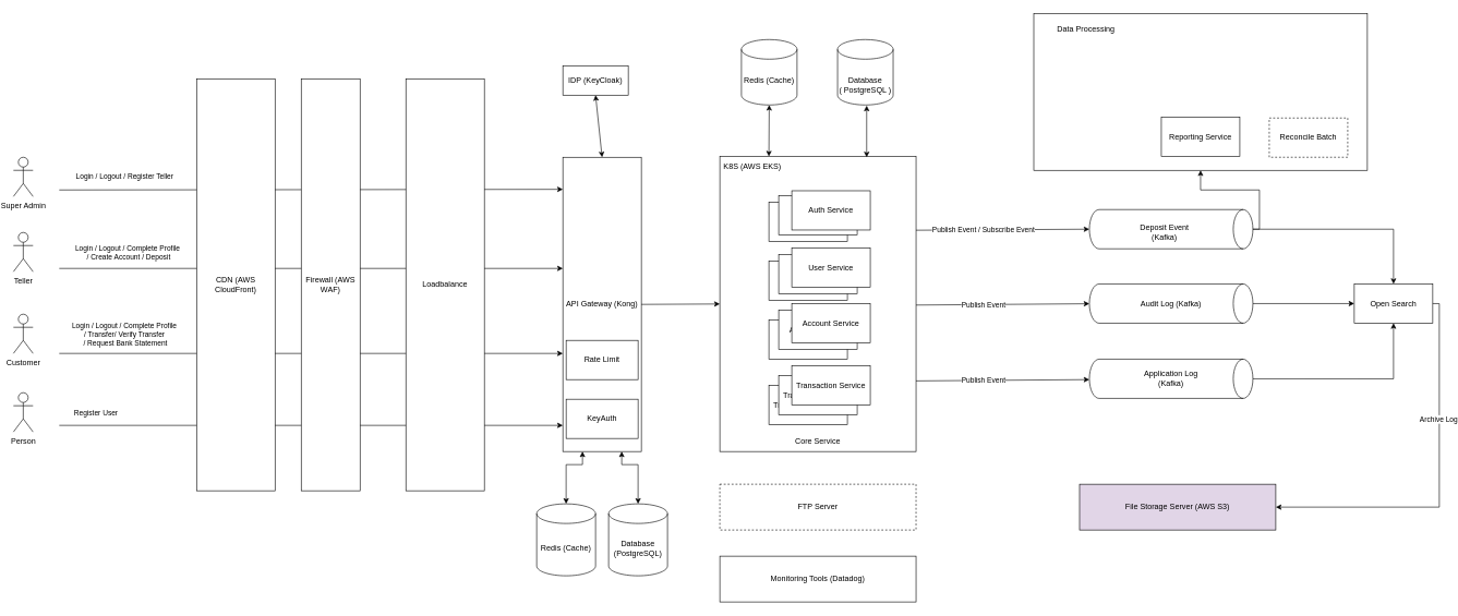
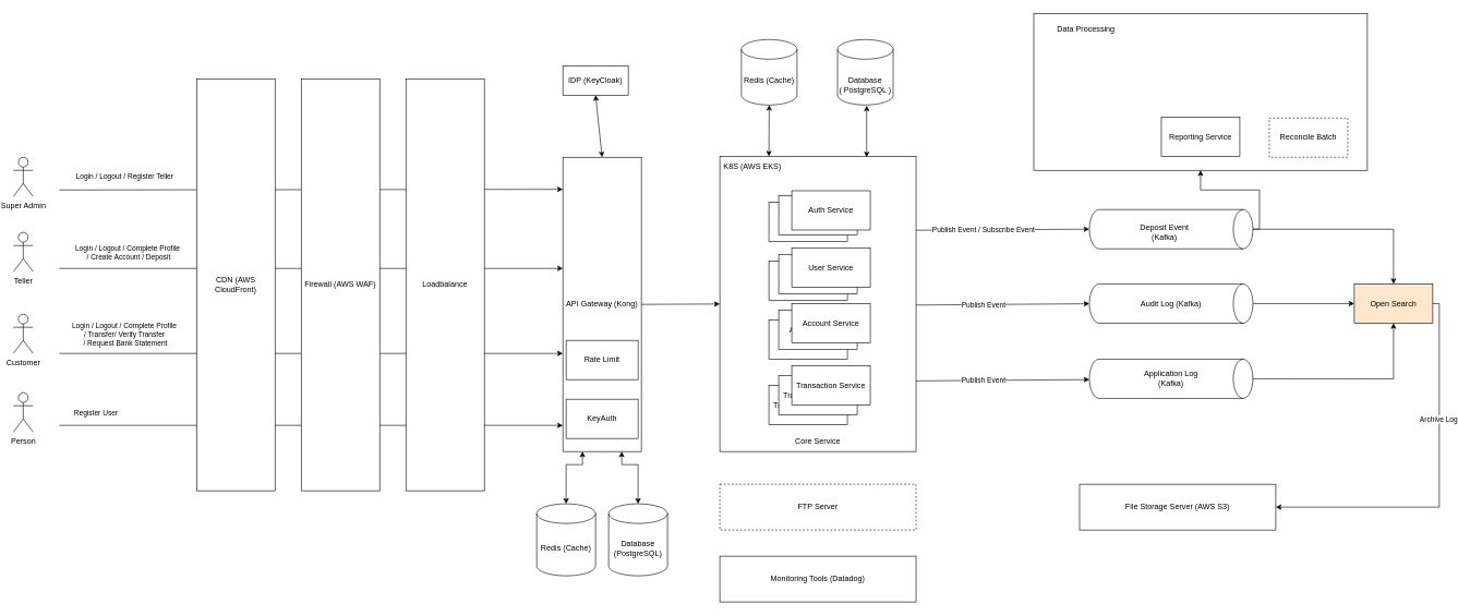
  <mxCell id="0" />
  <mxCell id="1" parent="0" />
  <mxCell id="2" value="" style="rounded=0;whiteSpace=wrap;html=1;" vertex="1" parent="1"><mxGeometry x="1580" y="20" width="510" height="240" as="geometry" /></mxCell>
  <mxCell id="3" value="" style="rounded=0;whiteSpace=wrap;html=1;" vertex="1" parent="1"><mxGeometry x="1100" y="238.75" width="300" height="451.25" as="geometry" /></mxCell>
  <mxCell id="4" value="Redis (Cache)" style="shape=cylinder3;whiteSpace=wrap;html=1;boundedLbl=1;backgroundOutline=1;size=15;" vertex="1" parent="1"><mxGeometry x="1133" y="60" width="85" height="100" as="geometry" /></mxCell>
  <mxCell id="5" value="API Gateway (Kong)" style="rounded=0;whiteSpace=wrap;html=1;" vertex="1" parent="1"><mxGeometry x="860" y="240" width="120" height="450" as="geometry" /></mxCell>
  <mxCell id="6" value="Auth Service" style="rounded=0;whiteSpace=wrap;html=1;" vertex="1" parent="1"><mxGeometry x="1175" y="308.75" width="120" height="60" as="geometry" /></mxCell>
  <mxCell id="7" value="&lt;div&gt;&lt;br&gt;&lt;/div&gt;&lt;div&gt;Database&lt;/div&gt;( PostgreSQL )" style="shape=cylinder3;whiteSpace=wrap;html=1;boundedLbl=1;backgroundOutline=1;size=15;" vertex="1" parent="1"><mxGeometry x="1280" y="60" width="85" height="100" as="geometry" /></mxCell>
  <mxCell id="8" value="IDP (KeyCloak)" style="rounded=0;whiteSpace=wrap;html=1;" vertex="1" parent="1"><mxGeometry x="860" y="100" width="100" height="45" as="geometry" /></mxCell>
  <mxCell id="9" value="User Service" style="rounded=0;whiteSpace=wrap;html=1;" vertex="1" parent="1"><mxGeometry x="1175" y="398.75" width="120" height="60" as="geometry" /></mxCell>
  <mxCell id="10" value="Account Service" style="rounded=0;whiteSpace=wrap;html=1;" vertex="1" parent="1"><mxGeometry x="1175" y="488.75" width="120" height="60" as="geometry" /></mxCell>
  <mxCell id="11" value="Transaction Service" style="rounded=0;whiteSpace=wrap;html=1;" vertex="1" parent="1"><mxGeometry x="1175" y="588.75" width="120" height="60" as="geometry" /></mxCell>
  <mxCell id="12" value="Reconcile Batch" style="rounded=0;whiteSpace=wrap;html=1;dashed=1;" vertex="1" parent="1"><mxGeometry x="1940" y="180" width="120" height="60" as="geometry" /></mxCell>
  <mxCell id="13" value="Reporting Service" style="rounded=0;whiteSpace=wrap;html=1;" vertex="1" parent="1"><mxGeometry x="1775" y="178.75" width="120" height="60" as="geometry" /></mxCell>
  <mxCell id="14" value="FTP Server" style="rounded=0;whiteSpace=wrap;html=1;dashed=1;" vertex="1" parent="1"><mxGeometry x="1100" y="740" width="300" height="70" as="geometry" /></mxCell>
- <mxCell id="15" value="Open Search" style="rounded=0;whiteSpace=wrap;html=1;" vertex="1" parent="1"><mxGeometry x="2070" y="433.75" width="120" height="60" as="geometry" /></mxCell>
+ <mxCell id="15" value="Open Search" style="rounded=0;whiteSpace=wrap;html=1;fillColor=#ffe6cc;" vertex="1" parent="1"><mxGeometry x="2070" y="433.75" width="120" height="60" as="geometry" /></mxCell>
  <mxCell id="16" value="Teller" style="shape=umlActor;verticalLabelPosition=bottom;verticalAlign=top;html=1;outlineConnect=0;" vertex="1" parent="1"><mxGeometry x="20" y="355" width="30" height="60" as="geometry" /></mxCell>
  <mxCell id="17" value="Person" style="shape=umlActor;verticalLabelPosition=bottom;verticalAlign=top;html=1;outlineConnect=0;" vertex="1" parent="1"><mxGeometry x="20" y="600" width="30" height="60" as="geometry" /></mxCell>
  <mxCell id="18" value="Super Admin" style="shape=umlActor;verticalLabelPosition=bottom;verticalAlign=top;html=1;outlineConnect=0;" vertex="1" parent="1"><mxGeometry x="20" y="240" width="30" height="60" as="geometry" /></mxCell>
  <mxCell id="19" value="Customer" style="shape=umlActor;verticalLabelPosition=bottom;verticalAlign=top;html=1;outlineConnect=0;" vertex="1" parent="1"><mxGeometry x="20" y="480" width="30" height="60" as="geometry" /></mxCell>
  <mxCell id="20" value="Rate Limit" style="rounded=0;whiteSpace=wrap;html=1;" vertex="1" parent="1"><mxGeometry x="865" y="520" width="110" height="60" as="geometry" /></mxCell>
  <mxCell id="21" value="KeyAuth" style="rounded=0;whiteSpace=wrap;html=1;" vertex="1" parent="1"><mxGeometry x="865" y="610" width="110" height="60" as="geometry" /></mxCell>
  <mxCell id="22" value="Redis (Cache)" style="shape=cylinder3;whiteSpace=wrap;html=1;boundedLbl=1;backgroundOutline=1;size=15;" vertex="1" parent="1"><mxGeometry x="820" y="770" width="90" height="110" as="geometry" /></mxCell>
  <mxCell id="23" value="Database&lt;br&gt;(PostgreSQL)" style="shape=cylinder3;whiteSpace=wrap;html=1;boundedLbl=1;backgroundOutline=1;size=15;" vertex="1" parent="1"><mxGeometry x="930" y="770" width="90" height="110" as="geometry" /></mxCell>
  <mxCell id="24" value="" style="endArrow=classic;startArrow=classic;html=1;rounded=0;exitX=0.5;exitY=0;exitDx=0;exitDy=0;exitPerimeter=0;entryX=0.25;entryY=1;entryDx=0;entryDy=0;edgeStyle=orthogonalEdgeStyle;" edge="1" parent="1" source="22" target="5"><mxGeometry width="50" height="50" relative="1" as="geometry"><mxPoint x="1190" y="440" as="sourcePoint" /><mxPoint x="1240" y="390" as="targetPoint" /><Array as="points"><mxPoint x="865" y="710" /><mxPoint x="890" y="710" /></Array></mxGeometry></mxCell>
  <mxCell id="25" value="" style="endArrow=classic;startArrow=classic;html=1;rounded=0;exitX=0.5;exitY=0;exitDx=0;exitDy=0;exitPerimeter=0;entryX=0.75;entryY=1;entryDx=0;entryDy=0;edgeStyle=orthogonalEdgeStyle;" edge="1" parent="1" source="23" target="5"><mxGeometry width="50" height="50" relative="1" as="geometry"><mxPoint x="880" y="740" as="sourcePoint" /><mxPoint x="900" y="700" as="targetPoint" /><Array as="points"><mxPoint x="975" y="710" /><mxPoint x="950" y="710" /></Array></mxGeometry></mxCell>
  <mxCell id="26" value="" style="endArrow=classic;startArrow=classic;html=1;rounded=0;exitX=0.5;exitY=0;exitDx=0;exitDy=0;entryX=0.5;entryY=1;entryDx=0;entryDy=0;" edge="1" parent="1" source="5" target="8"><mxGeometry width="50" height="50" relative="1" as="geometry"><mxPoint x="1190" y="440" as="sourcePoint" /><mxPoint x="1240" y="390" as="targetPoint" /><Array as="points" /></mxGeometry></mxCell>
  <mxCell id="27" value="" style="endArrow=classic;html=1;rounded=0;entryX=0;entryY=0.109;entryDx=0;entryDy=0;entryPerimeter=0;" edge="1" parent="1" target="5"><mxGeometry width="50" height="50" relative="1" as="geometry"><mxPoint x="90" y="290" as="sourcePoint" /><mxPoint x="1240" y="390" as="targetPoint" /></mxGeometry></mxCell>
  <mxCell id="28" value="Login / Logout / Register Teller" style="edgeLabel;html=1;align=center;verticalAlign=middle;resizable=0;points=[];" vertex="1" connectable="0" parent="27"><mxGeometry x="-0.048" y="1" relative="1" as="geometry"><mxPoint x="-267" y="-19" as="offset" /></mxGeometry></mxCell>
  <mxCell id="29" value="" style="endArrow=classic;html=1;rounded=0;entryX=0;entryY=0.109;entryDx=0;entryDy=0;entryPerimeter=0;" edge="1" parent="1"><mxGeometry width="50" height="50" relative="1" as="geometry"><mxPoint x="90" y="410" as="sourcePoint" /><mxPoint x="860" y="410" as="targetPoint" /></mxGeometry></mxCell>
  <mxCell id="30" value="Login / Logout / Complete Profile&amp;nbsp;&lt;div&gt;/ Create Account / Deposit&lt;/div&gt;" style="edgeLabel;html=1;align=center;verticalAlign=middle;resizable=0;points=[];" vertex="1" connectable="0" parent="29"><mxGeometry x="-0.048" y="1" relative="1" as="geometry"><mxPoint x="-262" y="-24" as="offset" /></mxGeometry></mxCell>
  <mxCell id="31" value="" style="endArrow=classic;html=1;rounded=0;entryX=0;entryY=0.109;entryDx=0;entryDy=0;entryPerimeter=0;" edge="1" parent="1"><mxGeometry width="50" height="50" relative="1" as="geometry"><mxPoint x="90" y="540" as="sourcePoint" /><mxPoint x="860" y="540" as="targetPoint" /></mxGeometry></mxCell>
  <mxCell id="32" value="Login / Logout / Complete Profile&amp;nbsp;&lt;div&gt;/ Transfer/ Verify Transfer&amp;nbsp;&lt;div&gt;/ Request Bank Statement&lt;/div&gt;&lt;/div&gt;" style="edgeLabel;html=1;align=center;verticalAlign=middle;resizable=0;points=[];" vertex="1" connectable="0" parent="31"><mxGeometry x="-0.048" y="1" relative="1" as="geometry"><mxPoint x="-267" y="-29" as="offset" /></mxGeometry></mxCell>
  <mxCell id="33" value="" style="endArrow=classic;html=1;rounded=0;entryX=0;entryY=0.109;entryDx=0;entryDy=0;entryPerimeter=0;" edge="1" parent="1"><mxGeometry width="50" height="50" relative="1" as="geometry"><mxPoint x="90" y="650" as="sourcePoint" /><mxPoint x="860" y="650" as="targetPoint" /></mxGeometry></mxCell>
  <mxCell id="34" value="Register User" style="edgeLabel;html=1;align=center;verticalAlign=middle;resizable=0;points=[];" vertex="1" connectable="0" parent="33"><mxGeometry x="-0.048" y="1" relative="1" as="geometry"><mxPoint x="-312" y="-19" as="offset" /></mxGeometry></mxCell>
  <mxCell id="35" value="CDN (AWS CloudFront)" style="rounded=0;whiteSpace=wrap;html=1;" vertex="1" parent="1"><mxGeometry x="300" y="120" width="120" height="630" as="geometry" /></mxCell>
- <mxCell id="36" value="Firewall (AWS WAF)" style="rounded=0;whiteSpace=wrap;html=1;" vertex="1" parent="1"><mxGeometry x="460" y="120" width="90" height="630" as="geometry" /></mxCell>
+ <mxCell id="36" value="Firewall (AWS WAF)" style="rounded=0;whiteSpace=wrap;html=1;" vertex="1" parent="1"><mxGeometry x="460" y="120" width="120" height="630" as="geometry" /></mxCell>
  <mxCell id="37" value="Loadbalance" style="rounded=0;whiteSpace=wrap;html=1;" vertex="1" parent="1"><mxGeometry x="620" y="120" width="120" height="630" as="geometry" /></mxCell>
  <mxCell id="38" value="Auth Service" style="rounded=0;whiteSpace=wrap;html=1;" vertex="1" parent="1"><mxGeometry x="1190" y="298.75" width="120" height="60" as="geometry" /></mxCell>
  <mxCell id="39" value="Auth Service" style="rounded=0;whiteSpace=wrap;html=1;" vertex="1" parent="1"><mxGeometry x="1210" y="291.25" width="120" height="60" as="geometry" /></mxCell>
  <mxCell id="40" value="User Service" style="rounded=0;whiteSpace=wrap;html=1;" vertex="1" parent="1"><mxGeometry x="1190" y="388.75" width="120" height="60" as="geometry" /></mxCell>
  <mxCell id="41" value="User Service" style="rounded=0;whiteSpace=wrap;html=1;" vertex="1" parent="1"><mxGeometry x="1210" y="378.75" width="120" height="60" as="geometry" /></mxCell>
  <mxCell id="42" value="Account Service" style="rounded=0;whiteSpace=wrap;html=1;" vertex="1" parent="1"><mxGeometry x="1190" y="473.75" width="120" height="60" as="geometry" /></mxCell>
  <mxCell id="43" value="Account Service" style="rounded=0;whiteSpace=wrap;html=1;" vertex="1" parent="1"><mxGeometry x="1210" y="463.75" width="120" height="60" as="geometry" /></mxCell>
  <mxCell id="44" value="Transaction Service" style="rounded=0;whiteSpace=wrap;html=1;" vertex="1" parent="1"><mxGeometry x="1190" y="573.75" width="120" height="60" as="geometry" /></mxCell>
  <mxCell id="45" value="Transaction Service" style="rounded=0;whiteSpace=wrap;html=1;" vertex="1" parent="1"><mxGeometry x="1210" y="558.75" width="120" height="60" as="geometry" /></mxCell>
  <mxCell id="46" value="K8S (AWS EKS)" style="text;html=1;align=center;verticalAlign=middle;whiteSpace=wrap;rounded=0;" vertex="1" parent="1"><mxGeometry x="1100" y="240" width="100" height="30" as="geometry" /></mxCell>
  <mxCell id="47" value="" style="endArrow=classic;html=1;rounded=0;exitX=1;exitY=0.5;exitDx=0;exitDy=0;entryX=0;entryY=0.5;entryDx=0;entryDy=0;" edge="1" parent="1" source="5" target="3"><mxGeometry width="50" height="50" relative="1" as="geometry"><mxPoint x="1330" y="440" as="sourcePoint" /><mxPoint x="1380" y="390" as="targetPoint" /></mxGeometry></mxCell>
  <mxCell id="48" value="" style="endArrow=classic;startArrow=classic;html=1;rounded=0;exitX=0.25;exitY=0;exitDx=0;exitDy=0;entryX=0.5;entryY=1;entryDx=0;entryDy=0;entryPerimeter=0;" edge="1" parent="1" source="3" target="4"><mxGeometry width="50" height="50" relative="1" as="geometry"><mxPoint x="1330" y="440" as="sourcePoint" /><mxPoint x="1380" y="390" as="targetPoint" /></mxGeometry></mxCell>
  <mxCell id="49" value="" style="endArrow=classic;startArrow=classic;html=1;rounded=0;exitX=0.25;exitY=0;exitDx=0;exitDy=0;entryX=0.5;entryY=1;entryDx=0;entryDy=0;entryPerimeter=0;" edge="1" parent="1"><mxGeometry width="50" height="50" relative="1" as="geometry"><mxPoint x="1324.5" y="240" as="sourcePoint" /><mxPoint x="1324.5" y="161" as="targetPoint" /></mxGeometry></mxCell>
  <mxCell id="50" value="Core Service" style="text;html=1;align=center;verticalAlign=middle;whiteSpace=wrap;rounded=0;" vertex="1" parent="1"><mxGeometry x="1210" y="660" width="80" height="30" as="geometry" /></mxCell>
  <mxCell id="51" value="" style="endArrow=classic;html=1;rounded=0;entryX=0.5;entryY=1;entryDx=0;entryDy=0;entryPerimeter=0;exitX=1;exitY=0.25;exitDx=0;exitDy=0;" edge="1" parent="1" source="3" target="62"><mxGeometry width="50" height="50" relative="1" as="geometry"><mxPoint x="1330" y="440" as="sourcePoint" /><mxPoint x="1380" y="390" as="targetPoint" /></mxGeometry></mxCell>
  <mxCell id="52" value="Publish Event / Subscribe Event" style="edgeLabel;html=1;align=center;verticalAlign=middle;resizable=0;points=[];" vertex="1" connectable="0" parent="51"><mxGeometry x="-0.219" relative="1" as="geometry"><mxPoint as="offset" /></mxGeometry></mxCell>
  <mxCell id="53" value="" style="endArrow=classic;html=1;rounded=0;entryX=0.5;entryY=1;entryDx=0;entryDy=0;entryPerimeter=0;exitX=1;exitY=0.25;exitDx=0;exitDy=0;" edge="1" parent="1"><mxGeometry width="50" height="50" relative="1" as="geometry"><mxPoint x="1400" y="466" as="sourcePoint" /><mxPoint x="1665" y="464" as="targetPoint" /></mxGeometry></mxCell>
  <mxCell id="54" value="Publish Event" style="edgeLabel;html=1;align=center;verticalAlign=middle;resizable=0;points=[];" vertex="1" connectable="0" parent="53"><mxGeometry x="-0.219" relative="1" as="geometry"><mxPoint as="offset" /></mxGeometry></mxCell>
  <mxCell id="55" value="" style="group" vertex="1" connectable="0" parent="1"><mxGeometry x="1665" y="548.75" width="250" height="60" as="geometry" /></mxCell>
  <mxCell id="56" value="" style="shape=cylinder3;whiteSpace=wrap;html=1;boundedLbl=1;backgroundOutline=1;size=15;rotation=90;" vertex="1" parent="55"><mxGeometry x="95" y="-95" width="60" height="250" as="geometry" /></mxCell>
  <mxCell id="57" value="Application Log (Kafka)" style="text;html=1;align=center;verticalAlign=middle;whiteSpace=wrap;rounded=0;" vertex="1" parent="55"><mxGeometry x="75" y="15" width="100" height="30" as="geometry" /></mxCell>
  <mxCell id="58" value="" style="group" vertex="1" connectable="0" parent="1"><mxGeometry x="1665" y="433.75" width="250" height="60" as="geometry" /></mxCell>
  <mxCell id="59" value="" style="shape=cylinder3;whiteSpace=wrap;html=1;boundedLbl=1;backgroundOutline=1;size=15;rotation=90;" vertex="1" parent="58"><mxGeometry x="95" y="-95" width="60" height="250" as="geometry" /></mxCell>
  <mxCell id="60" value="Audit Log (Kafka)" style="text;html=1;align=center;verticalAlign=middle;whiteSpace=wrap;rounded=0;" vertex="1" parent="58"><mxGeometry x="75" y="15" width="100" height="30" as="geometry" /></mxCell>
  <mxCell id="61" value="" style="group" vertex="1" connectable="0" parent="1"><mxGeometry x="1665" y="320" width="250" height="60" as="geometry" /></mxCell>
  <mxCell id="62" value="" style="shape=cylinder3;whiteSpace=wrap;html=1;boundedLbl=1;backgroundOutline=1;size=15;rotation=90;" vertex="1" parent="61"><mxGeometry x="95" y="-95" width="60" height="250" as="geometry" /></mxCell>
  <mxCell id="63" value="Deposit Event (Kafka)" style="text;html=1;align=center;verticalAlign=middle;whiteSpace=wrap;rounded=0;" vertex="1" parent="61"><mxGeometry x="65" y="18.75" width="100" height="30" as="geometry" /></mxCell>
  <mxCell id="64" value="" style="endArrow=classic;html=1;rounded=0;entryX=0.5;entryY=1;entryDx=0;entryDy=0;entryPerimeter=0;exitX=1;exitY=0.25;exitDx=0;exitDy=0;" edge="1" parent="1"><mxGeometry width="50" height="50" relative="1" as="geometry"><mxPoint x="1400" y="582" as="sourcePoint" /><mxPoint x="1665" y="580" as="targetPoint" /></mxGeometry></mxCell>
  <mxCell id="65" value="Publish Event" style="edgeLabel;html=1;align=center;verticalAlign=middle;resizable=0;points=[];" vertex="1" connectable="0" parent="64"><mxGeometry x="-0.219" relative="1" as="geometry"><mxPoint as="offset" /></mxGeometry></mxCell>
- <mxCell id="66" value="File Storage Server (AWS S3)" style="rounded=0;whiteSpace=wrap;html=1;fillColor=#e1d5e7;" vertex="1" parent="1"><mxGeometry x="1650" y="740" width="300" height="70" as="geometry" /></mxCell>
+ <mxCell id="66" value="File Storage Server (AWS S3)" style="rounded=0;whiteSpace=wrap;html=1;" vertex="1" parent="1"><mxGeometry x="1650" y="740" width="300" height="70" as="geometry" /></mxCell>
  <mxCell id="67" value="Data Processing" style="text;html=1;align=center;verticalAlign=middle;whiteSpace=wrap;rounded=0;" vertex="1" parent="1"><mxGeometry x="1590" y="30" width="140" height="30" as="geometry" /></mxCell>
  <mxCell id="68" value="" style="endArrow=classic;html=1;rounded=0;entryX=0.5;entryY=1;entryDx=0;entryDy=0;exitX=0.5;exitY=0;exitDx=0;exitDy=0;exitPerimeter=0;edgeStyle=orthogonalEdgeStyle;" edge="1" parent="1" source="62" target="2"><mxGeometry width="50" height="50" relative="1" as="geometry"><mxPoint x="1570" y="330" as="sourcePoint" /><mxPoint x="1620" y="280" as="targetPoint" /></mxGeometry></mxCell>
  <mxCell id="69" value="" style="endArrow=classic;html=1;rounded=0;entryX=0.5;entryY=0;entryDx=0;entryDy=0;exitX=0.5;exitY=0;exitDx=0;exitDy=0;exitPerimeter=0;edgeStyle=orthogonalEdgeStyle;" edge="1" parent="1" source="62" target="15"><mxGeometry width="50" height="50" relative="1" as="geometry"><mxPoint x="1570" y="330" as="sourcePoint" /><mxPoint x="1620" y="280" as="targetPoint" /></mxGeometry></mxCell>
  <mxCell id="70" value="" style="endArrow=classic;html=1;rounded=0;entryX=0;entryY=0.5;entryDx=0;entryDy=0;exitX=0.5;exitY=0;exitDx=0;exitDy=0;exitPerimeter=0;edgeStyle=orthogonalEdgeStyle;" edge="1" parent="1" source="59" target="15"><mxGeometry width="50" height="50" relative="1" as="geometry"><mxPoint x="1925" y="360" as="sourcePoint" /><mxPoint x="2140" y="449" as="targetPoint" /></mxGeometry></mxCell>
  <mxCell id="71" value="" style="endArrow=classic;html=1;rounded=0;entryX=0.5;entryY=1;entryDx=0;entryDy=0;exitX=0.5;exitY=0;exitDx=0;exitDy=0;exitPerimeter=0;edgeStyle=orthogonalEdgeStyle;" edge="1" parent="1" source="56" target="15"><mxGeometry width="50" height="50" relative="1" as="geometry"><mxPoint x="1925" y="474" as="sourcePoint" /><mxPoint x="2080" y="474" as="targetPoint" /></mxGeometry></mxCell>
  <mxCell id="72" value="" style="endArrow=classic;html=1;rounded=0;exitX=1;exitY=0.5;exitDx=0;exitDy=0;entryX=1;entryY=0.5;entryDx=0;entryDy=0;edgeStyle=orthogonalEdgeStyle;" edge="1" parent="1" source="15" target="66"><mxGeometry width="50" height="50" relative="1" as="geometry"><mxPoint x="1570" y="710" as="sourcePoint" /><mxPoint x="1620" y="660" as="targetPoint" /></mxGeometry></mxCell>
  <mxCell id="73" value="Archive Log" style="edgeLabel;html=1;align=center;verticalAlign=middle;resizable=0;points=[];" vertex="1" connectable="0" parent="72"><mxGeometry x="-0.344" y="-2" relative="1" as="geometry"><mxPoint as="offset" /></mxGeometry></mxCell>
  <mxCell id="74" value="Monitoring Tools (Datadog)" style="rounded=0;whiteSpace=wrap;html=1;" vertex="1" parent="1"><mxGeometry x="1100" y="850" width="300" height="70" as="geometry" /></mxCell>
